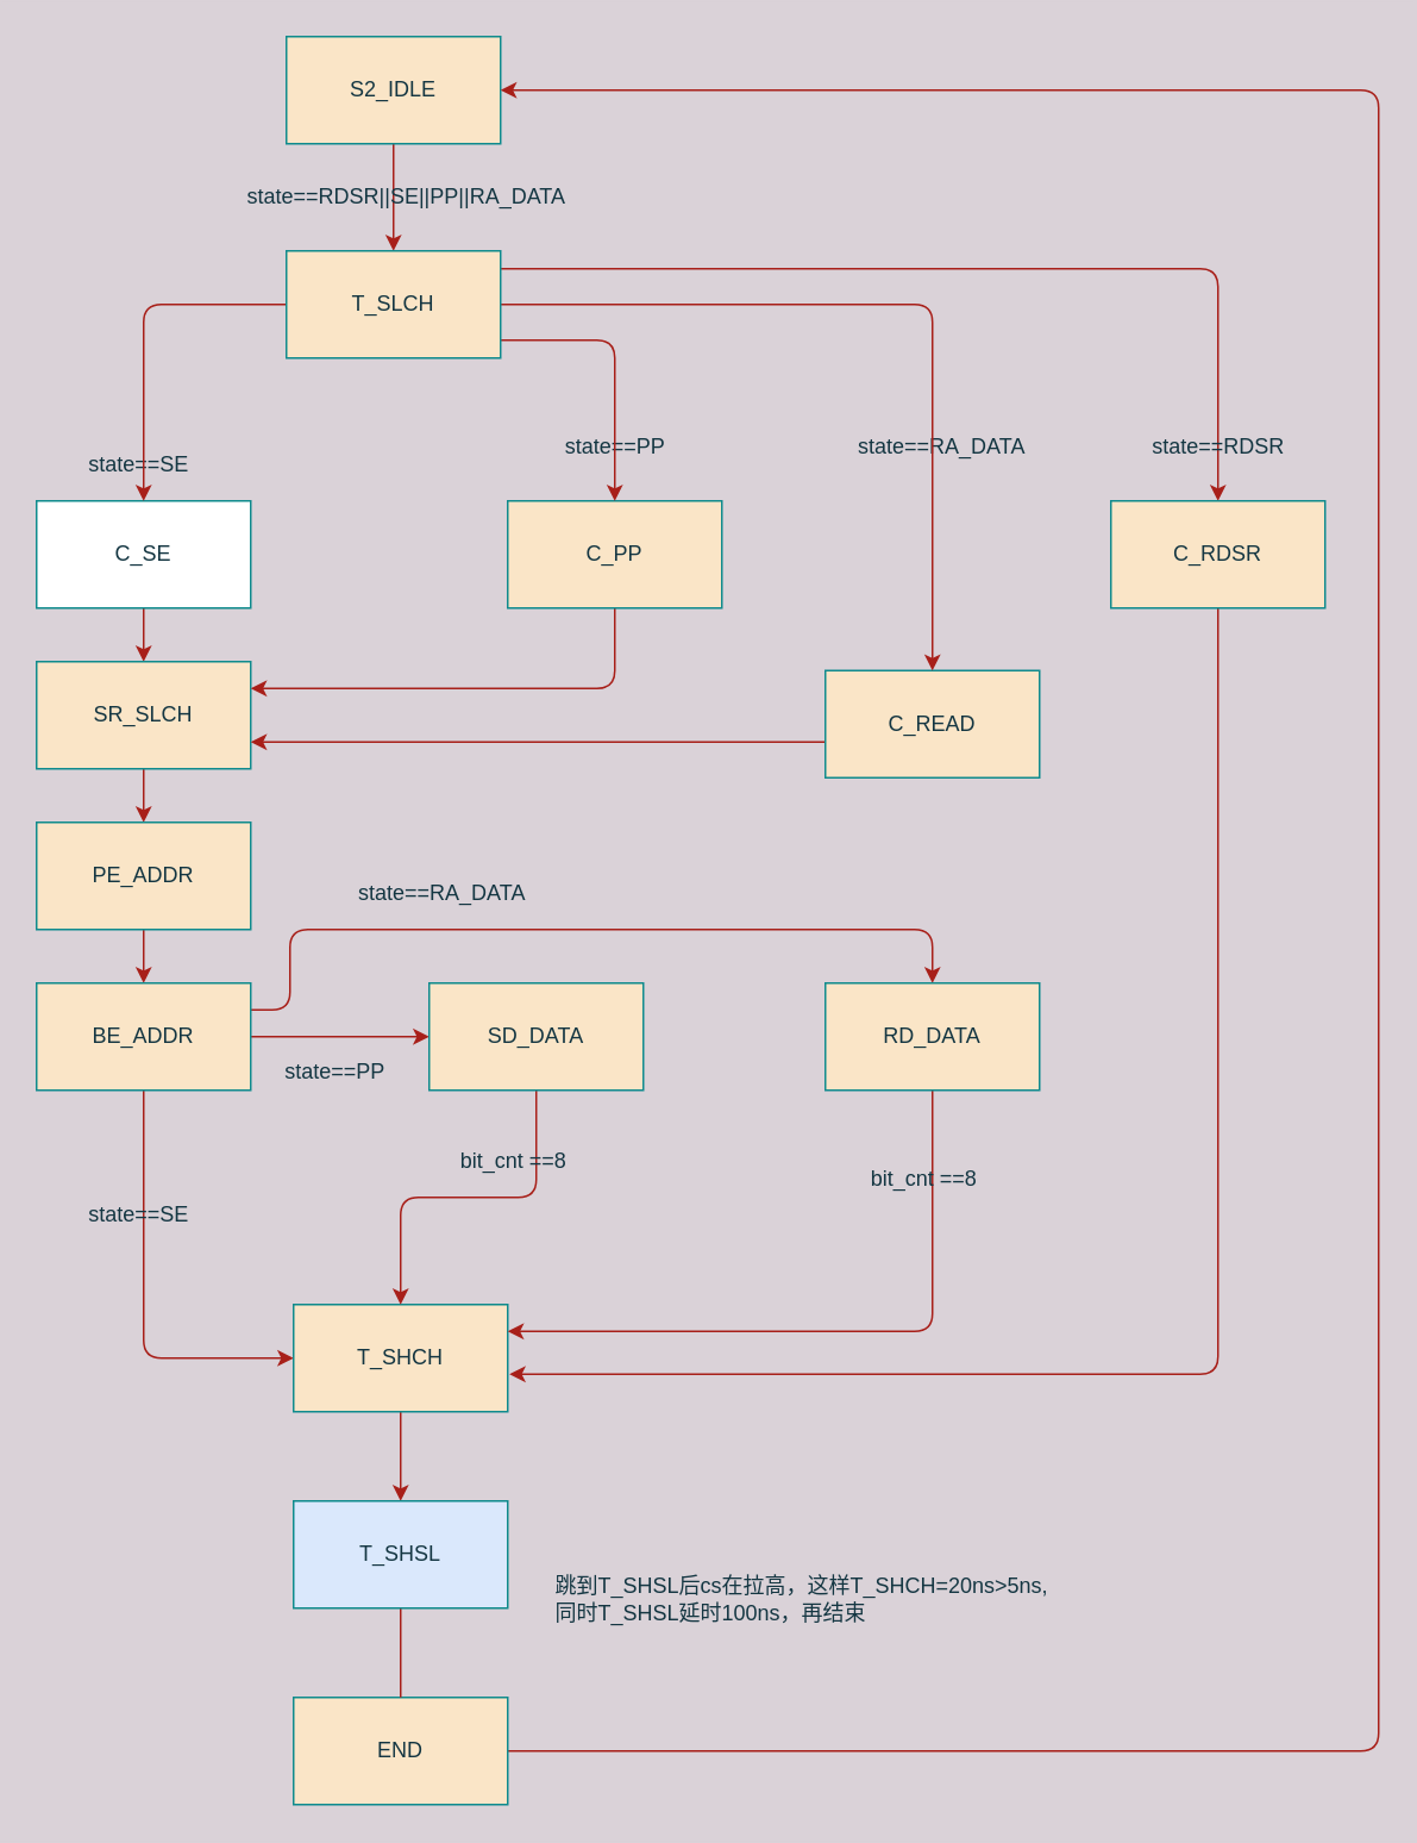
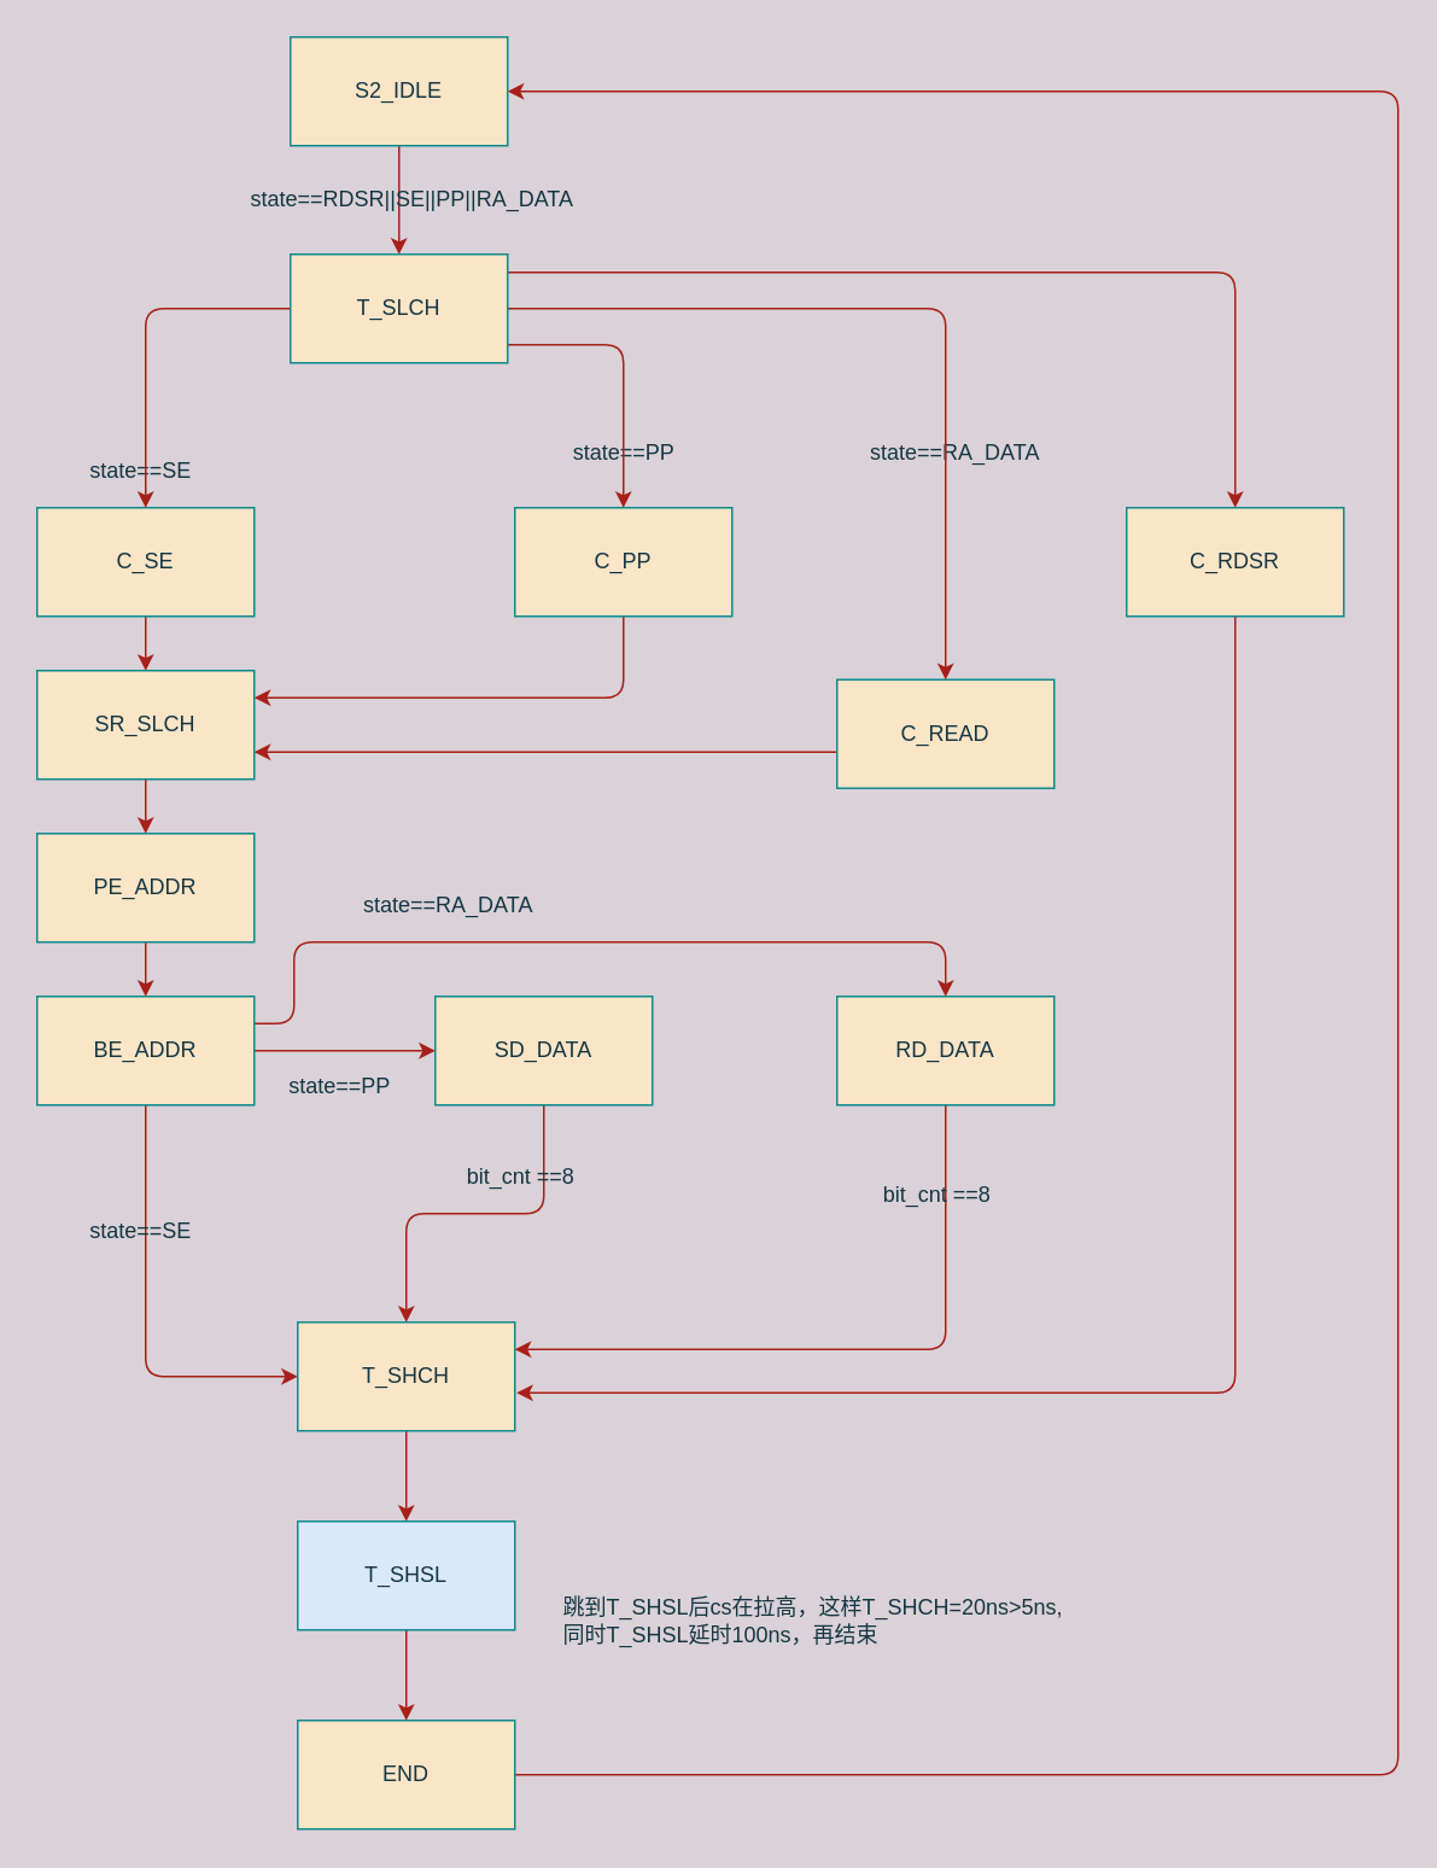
  <mxCell id="0" />
  <mxCell id="1" parent="0" />
  <mxCell id="2" style="edgeStyle=orthogonalEdgeStyle;curved=0;rounded=1;sketch=0;orthogonalLoop=1;jettySize=auto;html=1;entryX=0.5;entryY=0;entryDx=0;entryDy=0;strokeColor=#A8201A;fillColor=#FAE5C7;fontColor=#143642;" edge="1" parent="1" source="3" target="34"><mxGeometry relative="1" as="geometry" /></mxCell>
  <mxCell id="3" value="&lt;div&gt;S2_IDLE&lt;/div&gt;" style="whiteSpace=wrap;html=1;rounded=0;sketch=0;strokeColor=#0F8B8D;fillColor=#FAE5C7;fontColor=#143642;" parent="1" vertex="1"><mxGeometry x="160" y="20" width="120" height="60" as="geometry" /></mxCell>
  <mxCell id="4" style="edgeStyle=orthogonalEdgeStyle;curved=0;rounded=1;sketch=0;orthogonalLoop=1;jettySize=auto;html=1;entryX=0.5;entryY=0;entryDx=0;entryDy=0;strokeColor=#A8201A;fillColor=#FAE5C7;fontColor=#143642;labelBackgroundColor=#DAD2D8;" parent="1" source="5" target="7" edge="1"><mxGeometry relative="1" as="geometry" /></mxCell>
- <mxCell id="5" value="C_SE" style="whiteSpace=wrap;html=1;rounded=0;sketch=0;strokeColor=#0F8B8D;fillColor=#ffffff;fontColor=#143642;" parent="1" vertex="1"><mxGeometry x="20" y="280" width="120" height="60" as="geometry" /></mxCell>
+ <mxCell id="5" value="C_SE" style="whiteSpace=wrap;html=1;rounded=0;sketch=0;strokeColor=#0F8B8D;fillColor=#FAE5C7;fontColor=#143642;" parent="1" vertex="1"><mxGeometry x="20" y="280" width="120" height="60" as="geometry" /></mxCell>
  <mxCell id="6" style="edgeStyle=orthogonalEdgeStyle;curved=0;rounded=1;sketch=0;orthogonalLoop=1;jettySize=auto;html=1;entryX=0.5;entryY=0;entryDx=0;entryDy=0;strokeColor=#A8201A;fillColor=#FAE5C7;fontColor=#143642;labelBackgroundColor=#DAD2D8;" parent="1" source="7" target="9" edge="1"><mxGeometry relative="1" as="geometry" /></mxCell>
  <mxCell id="7" value="SR_SLCH" style="whiteSpace=wrap;html=1;rounded=0;sketch=0;strokeColor=#0F8B8D;fillColor=#FAE5C7;fontColor=#143642;" parent="1" vertex="1"><mxGeometry x="20" y="370" width="120" height="60" as="geometry" /></mxCell>
  <mxCell id="8" style="edgeStyle=orthogonalEdgeStyle;curved=0;rounded=1;sketch=0;orthogonalLoop=1;jettySize=auto;html=1;strokeColor=#A8201A;fillColor=#FAE5C7;fontColor=#143642;labelBackgroundColor=#DAD2D8;" parent="1" source="9" target="13" edge="1"><mxGeometry relative="1" as="geometry" /></mxCell>
  <mxCell id="9" value="PE_ADDR" style="whiteSpace=wrap;html=1;rounded=0;sketch=0;strokeColor=#0F8B8D;fillColor=#FAE5C7;fontColor=#143642;" parent="1" vertex="1"><mxGeometry x="20" y="460" width="120" height="60" as="geometry" /></mxCell>
  <mxCell id="10" style="edgeStyle=orthogonalEdgeStyle;curved=0;rounded=1;sketch=0;orthogonalLoop=1;jettySize=auto;html=1;entryX=0;entryY=0.5;entryDx=0;entryDy=0;strokeColor=#A8201A;fillColor=#FAE5C7;fontColor=#143642;labelBackgroundColor=#DAD2D8;" parent="1" source="13" target="21" edge="1"><mxGeometry relative="1" as="geometry" /></mxCell>
  <mxCell id="11" style="edgeStyle=orthogonalEdgeStyle;curved=0;rounded=1;sketch=0;orthogonalLoop=1;jettySize=auto;html=1;exitX=1;exitY=0.25;exitDx=0;exitDy=0;entryX=0.5;entryY=0;entryDx=0;entryDy=0;strokeColor=#A8201A;fillColor=#FAE5C7;fontColor=#143642;labelBackgroundColor=#DAD2D8;" parent="1" source="13" target="27" edge="1"><mxGeometry relative="1" as="geometry"><Array as="points"><mxPoint x="162" y="565" /><mxPoint x="162" y="520" /><mxPoint x="522" y="520" /></Array></mxGeometry></mxCell>
  <mxCell id="12" style="edgeStyle=orthogonalEdgeStyle;curved=0;rounded=1;sketch=0;orthogonalLoop=1;jettySize=auto;html=1;entryX=0;entryY=0.5;entryDx=0;entryDy=0;strokeColor=#A8201A;fillColor=#FAE5C7;fontColor=#143642;labelBackgroundColor=#DAD2D8;" parent="1" source="13" target="15" edge="1"><mxGeometry relative="1" as="geometry"><Array as="points"><mxPoint x="80" y="760" /></Array></mxGeometry></mxCell>
  <mxCell id="13" value="BE_ADDR" style="whiteSpace=wrap;html=1;rounded=0;sketch=0;strokeColor=#0F8B8D;fillColor=#FAE5C7;fontColor=#143642;" parent="1" vertex="1"><mxGeometry x="20" y="550" width="120" height="60" as="geometry" /></mxCell>
  <mxCell id="14" style="edgeStyle=orthogonalEdgeStyle;curved=0;rounded=1;sketch=0;orthogonalLoop=1;jettySize=auto;html=1;entryX=0.5;entryY=0;entryDx=0;entryDy=0;strokeColor=#A8201A;fillColor=#FAE5C7;fontColor=#143642;" edge="1" parent="1" source="15" target="42"><mxGeometry relative="1" as="geometry" /></mxCell>
  <mxCell id="15" value="T_SHCH" style="whiteSpace=wrap;html=1;rounded=0;sketch=0;strokeColor=#0F8B8D;fillColor=#FAE5C7;fontColor=#143642;" parent="1" vertex="1"><mxGeometry x="164" y="730" width="120" height="60" as="geometry" /></mxCell>
  <mxCell id="16" value="state==SE" style="text;html=1;align=center;verticalAlign=middle;resizable=0;points=[];autosize=1;fontColor=#143642;" parent="1" vertex="1"><mxGeometry x="42" y="250" width="70" height="20" as="geometry" /></mxCell>
  <mxCell id="17" style="edgeStyle=orthogonalEdgeStyle;curved=0;rounded=1;sketch=0;orthogonalLoop=1;jettySize=auto;html=1;entryX=1;entryY=0.25;entryDx=0;entryDy=0;strokeColor=#A8201A;fillColor=#FAE5C7;fontColor=#143642;labelBackgroundColor=#DAD2D8;" parent="1" source="18" target="7" edge="1"><mxGeometry relative="1" as="geometry"><Array as="points"><mxPoint x="344" y="385" /></Array></mxGeometry></mxCell>
  <mxCell id="18" value="C_PP" style="whiteSpace=wrap;html=1;rounded=0;sketch=0;strokeColor=#0F8B8D;fillColor=#FAE5C7;fontColor=#143642;" parent="1" vertex="1"><mxGeometry x="284" y="280" width="120" height="60" as="geometry" /></mxCell>
  <mxCell id="19" value="state==PP" style="text;html=1;align=center;verticalAlign=middle;resizable=0;points=[];autosize=1;fontColor=#143642;" parent="1" vertex="1"><mxGeometry x="309" y="240" width="70" height="20" as="geometry" /></mxCell>
  <mxCell id="20" style="edgeStyle=orthogonalEdgeStyle;curved=0;rounded=1;sketch=0;orthogonalLoop=1;jettySize=auto;html=1;entryX=0.5;entryY=0;entryDx=0;entryDy=0;strokeColor=#A8201A;fillColor=#FAE5C7;fontColor=#143642;labelBackgroundColor=#DAD2D8;" parent="1" source="21" target="15" edge="1"><mxGeometry relative="1" as="geometry" /></mxCell>
  <mxCell id="21" value="SD_DATA" style="whiteSpace=wrap;html=1;rounded=0;sketch=0;strokeColor=#0F8B8D;fillColor=#FAE5C7;fontColor=#143642;" parent="1" vertex="1"><mxGeometry x="240" y="550" width="120" height="60" as="geometry" /></mxCell>
  <mxCell id="22" value="state==PP" style="text;html=1;align=center;verticalAlign=middle;resizable=0;points=[];autosize=1;fontColor=#143642;" parent="1" vertex="1"><mxGeometry x="152" y="590" width="70" height="20" as="geometry" /></mxCell>
  <mxCell id="23" style="edgeStyle=orthogonalEdgeStyle;curved=0;rounded=1;sketch=0;orthogonalLoop=1;jettySize=auto;html=1;entryX=1;entryY=0.75;entryDx=0;entryDy=0;strokeColor=#A8201A;fillColor=#FAE5C7;fontColor=#143642;labelBackgroundColor=#DAD2D8;" parent="1" source="24" target="7" edge="1"><mxGeometry relative="1" as="geometry"><Array as="points"><mxPoint x="522" y="415" /></Array></mxGeometry></mxCell>
  <mxCell id="24" value="C_READ" style="whiteSpace=wrap;html=1;rounded=0;sketch=0;strokeColor=#0F8B8D;fillColor=#FAE5C7;fontColor=#143642;" parent="1" vertex="1"><mxGeometry x="462" y="375" width="120" height="60" as="geometry" /></mxCell>
  <mxCell id="25" value="state==RA_DATA" style="text;html=1;align=center;verticalAlign=middle;resizable=0;points=[];autosize=1;fontColor=#143642;" parent="1" vertex="1"><mxGeometry x="472" y="240" width="110" height="20" as="geometry" /></mxCell>
  <mxCell id="26" style="edgeStyle=orthogonalEdgeStyle;curved=0;rounded=1;sketch=0;orthogonalLoop=1;jettySize=auto;html=1;entryX=1;entryY=0.25;entryDx=0;entryDy=0;strokeColor=#A8201A;fillColor=#FAE5C7;fontColor=#143642;" edge="1" parent="1" source="27" target="15"><mxGeometry relative="1" as="geometry"><Array as="points"><mxPoint x="522" y="745" /></Array></mxGeometry></mxCell>
  <mxCell id="27" value="RD_DATA" style="whiteSpace=wrap;html=1;rounded=0;sketch=0;strokeColor=#0F8B8D;fillColor=#FAE5C7;fontColor=#143642;" parent="1" vertex="1"><mxGeometry x="462" y="550" width="120" height="60" as="geometry" /></mxCell>
  <mxCell id="28" value="state==RA_DATA" style="text;html=1;align=center;verticalAlign=middle;resizable=0;points=[];autosize=1;fontColor=#143642;" parent="1" vertex="1"><mxGeometry x="192" y="490" width="110" height="20" as="geometry" /></mxCell>
  <mxCell id="29" value="state==SE" style="text;html=1;align=center;verticalAlign=middle;resizable=0;points=[];autosize=1;fontColor=#143642;" parent="1" vertex="1"><mxGeometry x="42" y="670" width="70" height="20" as="geometry" /></mxCell>
  <mxCell id="30" style="edgeStyle=orthogonalEdgeStyle;curved=0;rounded=1;sketch=0;orthogonalLoop=1;jettySize=auto;html=1;entryX=0.5;entryY=0;entryDx=0;entryDy=0;strokeColor=#A8201A;fillColor=#FAE5C7;fontColor=#143642;" edge="1" parent="1" source="34" target="5"><mxGeometry relative="1" as="geometry" /></mxCell>
  <mxCell id="31" style="edgeStyle=orthogonalEdgeStyle;curved=0;rounded=1;sketch=0;orthogonalLoop=1;jettySize=auto;html=1;entryX=0.5;entryY=0;entryDx=0;entryDy=0;strokeColor=#A8201A;fillColor=#FAE5C7;fontColor=#143642;" edge="1" parent="1" source="34" target="18"><mxGeometry relative="1" as="geometry"><Array as="points"><mxPoint x="344" y="190" /></Array></mxGeometry></mxCell>
  <mxCell id="32" style="edgeStyle=orthogonalEdgeStyle;curved=0;rounded=1;sketch=0;orthogonalLoop=1;jettySize=auto;html=1;entryX=0.5;entryY=0;entryDx=0;entryDy=0;strokeColor=#A8201A;fillColor=#FAE5C7;fontColor=#143642;" edge="1" parent="1" source="34" target="24"><mxGeometry relative="1" as="geometry"><Array as="points"><mxPoint x="522" y="170" /></Array></mxGeometry></mxCell>
  <mxCell id="33" style="edgeStyle=orthogonalEdgeStyle;curved=0;rounded=1;sketch=0;orthogonalLoop=1;jettySize=auto;html=1;entryX=0.5;entryY=0;entryDx=0;entryDy=0;strokeColor=#A8201A;fillColor=#FAE5C7;fontColor=#143642;" edge="1" parent="1" source="34" target="37"><mxGeometry relative="1" as="geometry"><Array as="points"><mxPoint x="682" y="150" /></Array></mxGeometry></mxCell>
  <mxCell id="34" value="T_SLCH" style="whiteSpace=wrap;html=1;rounded=0;sketch=0;strokeColor=#0F8B8D;fillColor=#FAE5C7;fontColor=#143642;" vertex="1" parent="1"><mxGeometry x="160" y="140" width="120" height="60" as="geometry" /></mxCell>
  <mxCell id="35" value="state==RDSR||SE||PP||RA_DATA" style="text;html=1;align=center;verticalAlign=middle;resizable=0;points=[];autosize=1;fontColor=#143642;" vertex="1" parent="1"><mxGeometry x="132" y="100" width="190" height="20" as="geometry" /></mxCell>
  <mxCell id="36" style="edgeStyle=orthogonalEdgeStyle;curved=0;rounded=1;sketch=0;orthogonalLoop=1;jettySize=auto;html=1;entryX=1.008;entryY=0.65;entryDx=0;entryDy=0;entryPerimeter=0;strokeColor=#A8201A;fillColor=#FAE5C7;fontColor=#143642;" edge="1" parent="1" source="37" target="15"><mxGeometry relative="1" as="geometry"><Array as="points"><mxPoint x="682" y="769" /></Array></mxGeometry></mxCell>
  <mxCell id="37" value="C_RDSR" style="whiteSpace=wrap;html=1;rounded=0;sketch=0;strokeColor=#0F8B8D;fillColor=#FAE5C7;fontColor=#143642;" vertex="1" parent="1"><mxGeometry x="622" y="280" width="120" height="60" as="geometry" /></mxCell>
- <mxCell id="38" value="state==RDSR" style="text;html=1;align=center;verticalAlign=middle;resizable=0;points=[];autosize=1;fontColor=#143642;" vertex="1" parent="1"><mxGeometry x="637" y="240" width="90" height="20" as="geometry" /></mxCell>
  <mxCell id="39" style="edgeStyle=orthogonalEdgeStyle;curved=0;rounded=1;sketch=0;orthogonalLoop=1;jettySize=auto;html=1;entryX=1;entryY=0.5;entryDx=0;entryDy=0;strokeColor=#A8201A;fillColor=#FAE5C7;fontColor=#143642;" edge="1" parent="1" source="40" target="3"><mxGeometry relative="1" as="geometry"><Array as="points"><mxPoint x="772" y="980" /><mxPoint x="772" y="50" /></Array></mxGeometry></mxCell>
  <mxCell id="40" value="END" style="whiteSpace=wrap;html=1;rounded=0;sketch=0;strokeColor=#0F8B8D;fillColor=#FAE5C7;fontColor=#143642;" vertex="1" parent="1"><mxGeometry x="164" y="950" width="120" height="60" as="geometry" /></mxCell>
- <mxCell id="41" style="edgeStyle=orthogonalEdgeStyle;curved=0;rounded=1;sketch=0;orthogonalLoop=1;jettySize=auto;html=1;entryX=0.5;entryY=0;entryDx=0;entryDy=0;strokeColor=#A8201A;fillColor=#FAE5C7;fontColor=#143642;endArrow=none;" edge="1" parent="1" source="42" target="40"><mxGeometry relative="1" as="geometry" /></mxCell>
+ <mxCell id="41" style="edgeStyle=orthogonalEdgeStyle;curved=0;rounded=1;sketch=0;orthogonalLoop=1;jettySize=auto;html=1;entryX=0.5;entryY=0;entryDx=0;entryDy=0;strokeColor=#A8201A;fillColor=#FAE5C7;fontColor=#143642;" edge="1" parent="1" source="42" target="40"><mxGeometry relative="1" as="geometry" /></mxCell>
  <mxCell id="42" value="T_SHSL" style="whiteSpace=wrap;html=1;rounded=0;sketch=0;strokeColor=#0F8B8D;fillColor=#dae8fc;fontColor=#143642;" vertex="1" parent="1"><mxGeometry x="164" y="840" width="120" height="60" as="geometry" /></mxCell>
  <mxCell id="43" value="bit_cnt ==8" style="text;html=1;align=center;verticalAlign=middle;resizable=0;points=[];autosize=1;fontColor=#143642;" vertex="1" parent="1"><mxGeometry x="252" y="640" width="70" height="20" as="geometry" /></mxCell>
  <mxCell id="44" value="bit_cnt ==8" style="text;html=1;align=center;verticalAlign=middle;resizable=0;points=[];autosize=1;fontColor=#143642;" vertex="1" parent="1"><mxGeometry x="482" y="650" width="70" height="20" as="geometry" /></mxCell>
  <mxCell id="45" value="&lt;div&gt;跳到T_SHSL后cs在拉高，这样T_SHCH=20ns&amp;gt;5ns,&lt;/div&gt;&lt;div&gt;同时T_SHSL延时100ns，再结束&lt;br&gt;&lt;/div&gt;" style="text;html=1;align=left;verticalAlign=middle;resizable=0;points=[];autosize=1;fontColor=#143642;" vertex="1" parent="1"><mxGeometry x="309" y="880" width="290" height="30" as="geometry" /></mxCell>
